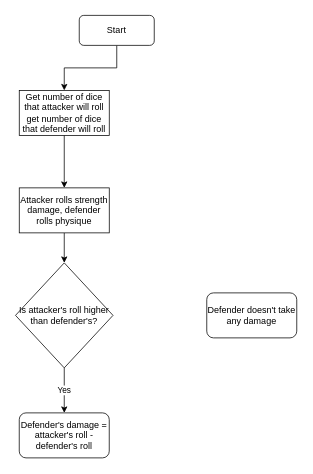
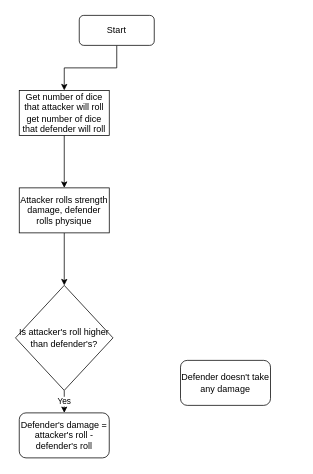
  <mxCell id="0" />
  <mxCell id="1" parent="0" />
  <mxCell id="2" style="edgeStyle=orthogonalEdgeStyle;rounded=0;orthogonalLoop=1;jettySize=auto;html=1;" parent="1" source="3" target="11" edge="1"><mxGeometry relative="1" as="geometry" /></mxCell>
  <mxCell id="3" value="Start" style="rounded=1;whiteSpace=wrap;html=1;" parent="1" vertex="1"><mxGeometry x="105" y="20" width="100" height="40" as="geometry" /></mxCell>
  <mxCell id="4" style="edgeStyle=orthogonalEdgeStyle;rounded=0;orthogonalLoop=1;jettySize=auto;html=1;" parent="1" source="5" target="7" edge="1"><mxGeometry relative="1" as="geometry" /></mxCell>
  <mxCell id="5" value="Attacker rolls strength damage, defender rolls physique" style="rounded=0;whiteSpace=wrap;html=1;" parent="1" vertex="1"><mxGeometry x="25" y="250" width="120" height="60" as="geometry" /></mxCell>
  <mxCell id="6" value="Yes" style="edgeStyle=orthogonalEdgeStyle;rounded=0;orthogonalLoop=1;jettySize=auto;html=1;" parent="1" source="7" target="9" edge="1"><mxGeometry relative="1" as="geometry" /></mxCell>
- <mxCell id="7" value="Is attacker's roll higher than defender's?" style="rhombus;whiteSpace=wrap;html=1;" parent="1" vertex="1"><mxGeometry x="20" y="350" width="130" height="140" as="geometry" /></mxCell>
- <mxCell id="8" value="Defender doesn't take any damage" style="rounded=1;whiteSpace=wrap;html=1;" parent="1" vertex="1"><mxGeometry x="275" y="390" width="120" height="60" as="geometry" /></mxCell>
+ <mxCell id="7" value="Is attacker's roll higher than defender's?" style="rhombus;whiteSpace=wrap;html=1;" parent="1" vertex="1"><mxGeometry x="20" y="380" width="130" height="140" as="geometry" /></mxCell>
+ <mxCell id="8" value="Defender doesn't take any damage" style="rounded=1;whiteSpace=wrap;html=1;" parent="1" vertex="1"><mxGeometry x="240" y="480" width="120" height="60" as="geometry" /></mxCell>
  <mxCell id="9" value="Defender's damage = attacker's roll - defender's roll" style="rounded=1;whiteSpace=wrap;html=1;" parent="1" vertex="1"><mxGeometry x="25" y="550" width="120" height="60" as="geometry" /></mxCell>
  <mxCell id="10" style="edgeStyle=orthogonalEdgeStyle;rounded=0;orthogonalLoop=1;jettySize=auto;html=1;" parent="1" source="11" target="5" edge="1"><mxGeometry relative="1" as="geometry" /></mxCell>
  <mxCell id="11" value="Get number of dice that attacker will roll get number of dice that defender will roll" style="rounded=0;whiteSpace=wrap;html=1;" parent="1" vertex="1"><mxGeometry x="25" y="120" width="120" height="60" as="geometry" /></mxCell>
